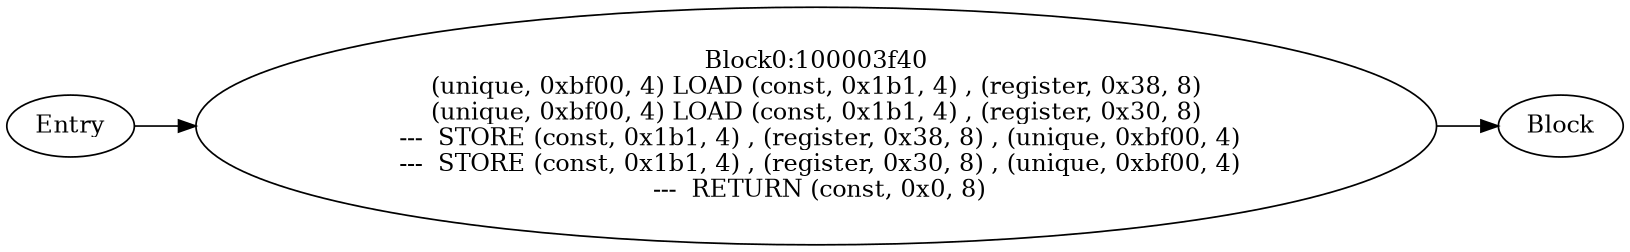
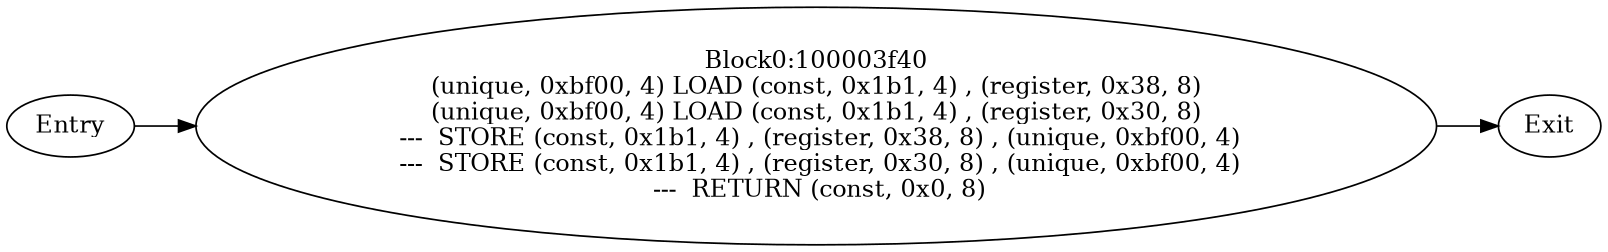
  digraph {
    rankdir=LR
    n1 [label=Entry]
    n2 [label="Block0:100003f40\n(unique, 0xbf00, 4) LOAD (const, 0x1b1, 4) , (register, 0x38, 8)\n(unique, 0xbf00, 4) LOAD (const, 0x1b1, 4) , (register, 0x30, 8)\n ---  STORE (const, 0x1b1, 4) , (register, 0x38, 8) , (unique, 0xbf00, 4)\n ---  STORE (const, 0x1b1, 4) , (register, 0x30, 8) , (unique, 0xbf00, 4)\n ---  RETURN (const, 0x0, 8)\n"]
-   n3 [label=Block]
+   n3 [label=Exit]
    n1 -> n2
    n2 -> n3
  }
